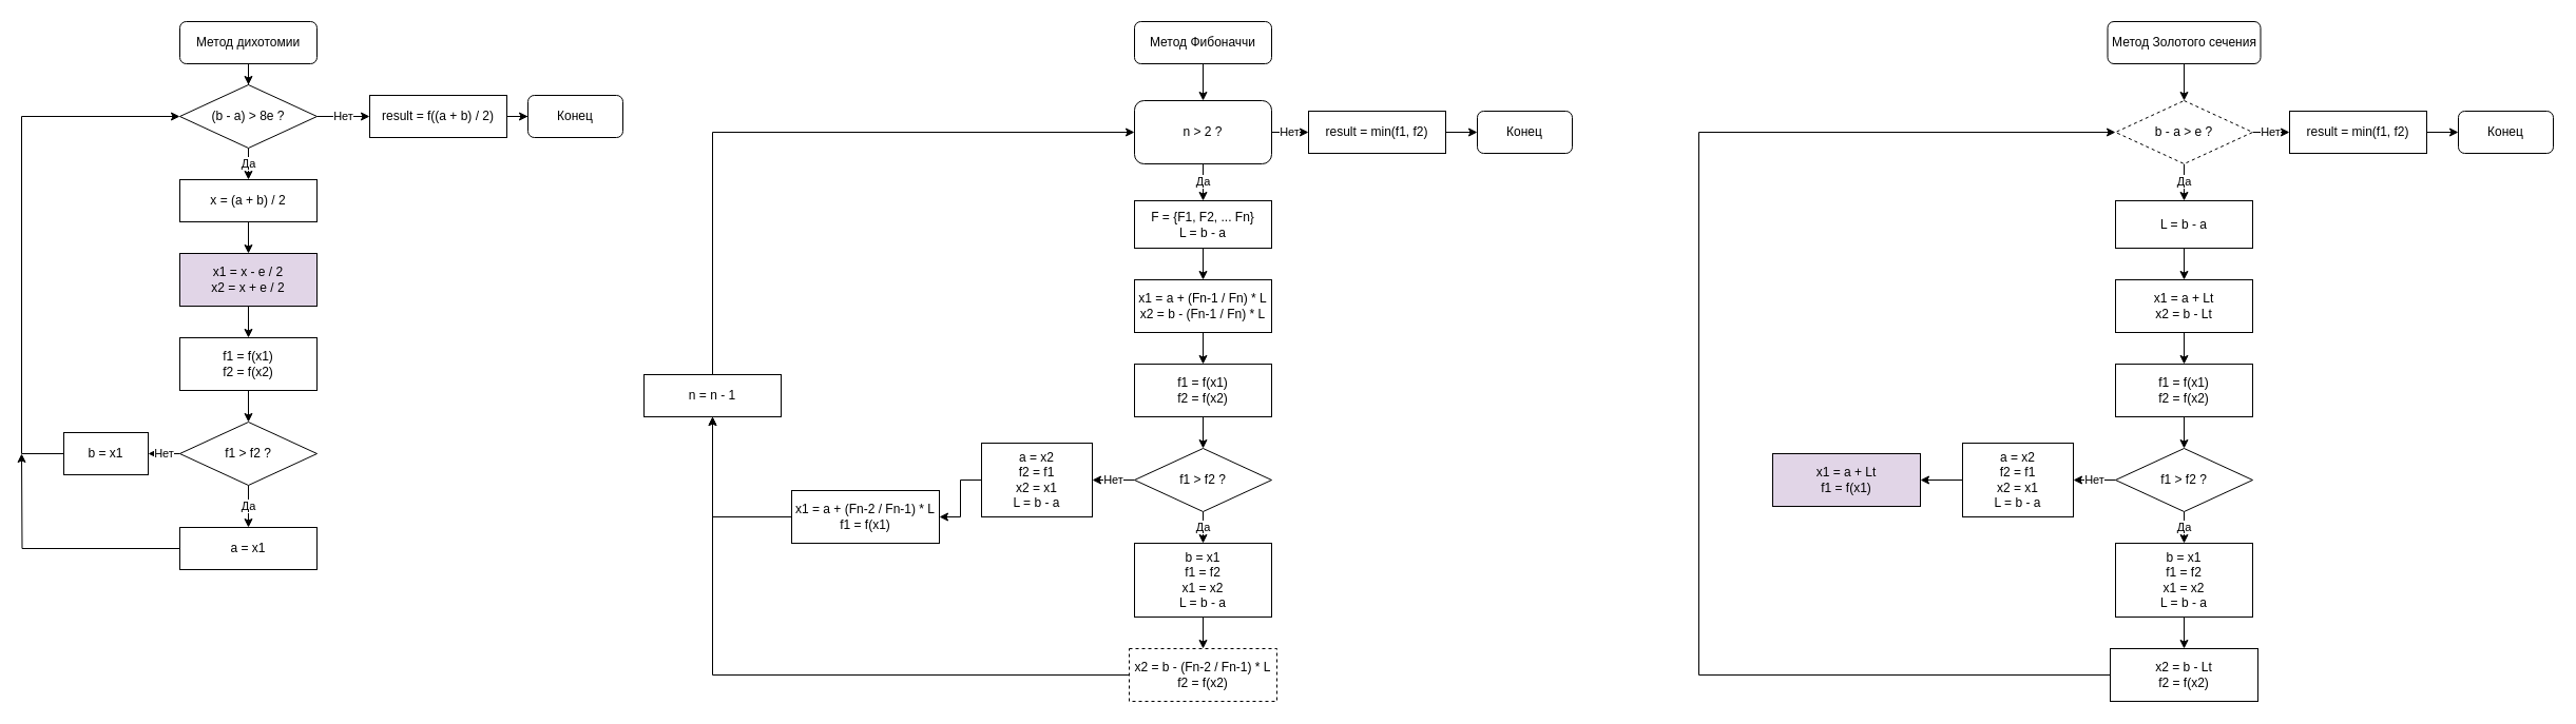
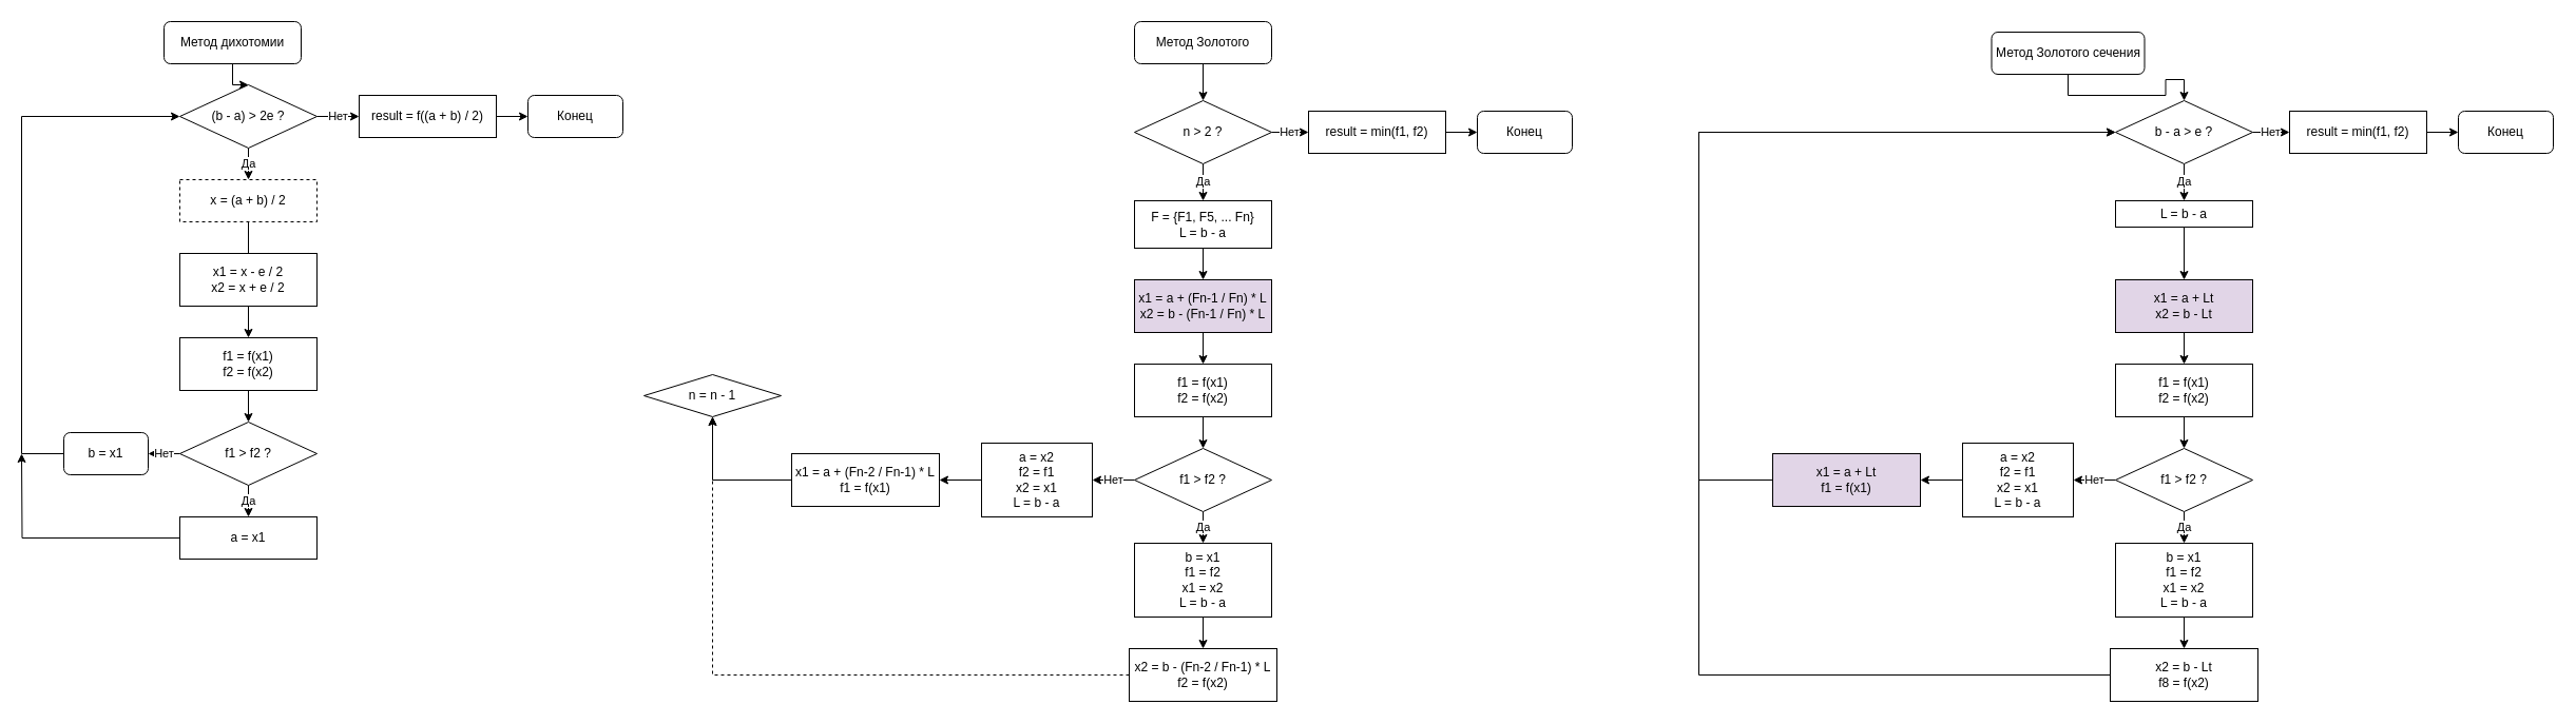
  <mxCell id="0" />
  <mxCell id="1" parent="0" />
  <mxCell id="2" value="" style="edgeStyle=orthogonalEdgeStyle;rounded=0;orthogonalLoop=1;jettySize=auto;html=1;" edge="1" parent="1" source="3" target="19"><mxGeometry relative="1" as="geometry" /></mxCell>
- <mxCell id="3" value="Метод дихотомии" style="rounded=1;whiteSpace=wrap;html=1;" vertex="1" parent="1"><mxGeometry x="170" y="20" width="130" height="40" as="geometry" /></mxCell>
- <mxCell id="4" style="edgeStyle=orthogonalEdgeStyle;rounded=0;orthogonalLoop=1;jettySize=auto;html=1;entryX=0.5;entryY=0;entryDx=0;entryDy=0;" edge="1" parent="1" source="5" target="7"><mxGeometry relative="1" as="geometry" /></mxCell>
- <mxCell id="5" value="x = (a + b) / 2" style="rounded=0;whiteSpace=wrap;html=1;" vertex="1" parent="1"><mxGeometry x="170" y="170" width="130" height="40" as="geometry" /></mxCell>
+ <mxCell id="3" value="Метод дихотомии" style="rounded=1;whiteSpace=wrap;html=1;" vertex="1" parent="1"><mxGeometry x="155" y="20" width="130" height="40" as="geometry" /></mxCell>
+ <mxCell id="4" style="edgeStyle=orthogonalEdgeStyle;rounded=0;orthogonalLoop=1;jettySize=auto;html=1;entryX=0.5;entryY=0;entryDx=0;entryDy=0;endArrow=none;" edge="1" parent="1" source="5" target="7"><mxGeometry relative="1" as="geometry" /></mxCell>
+ <mxCell id="5" value="x = (a + b) / 2" style="rounded=0;whiteSpace=wrap;html=1;dashed=1;" vertex="1" parent="1"><mxGeometry x="170" y="170" width="130" height="40" as="geometry" /></mxCell>
  <mxCell id="6" style="edgeStyle=orthogonalEdgeStyle;rounded=0;orthogonalLoop=1;jettySize=auto;html=1;entryX=0.5;entryY=0;entryDx=0;entryDy=0;" edge="1" parent="1" source="7" target="9"><mxGeometry relative="1" as="geometry" /></mxCell>
- <mxCell id="7" value="x1 = x - e / 2&lt;br&gt;x2 = x + e / 2" style="rounded=0;whiteSpace=wrap;html=1;fillColor=#e1d5e7;" vertex="1" parent="1"><mxGeometry x="170" y="240" width="130" height="50" as="geometry" /></mxCell>
+ <mxCell id="7" value="x1 = x - e / 2&lt;br&gt;x2 = x + e / 2" style="rounded=0;whiteSpace=wrap;html=1;" vertex="1" parent="1"><mxGeometry x="170" y="240" width="130" height="50" as="geometry" /></mxCell>
  <mxCell id="8" style="edgeStyle=orthogonalEdgeStyle;rounded=0;orthogonalLoop=1;jettySize=auto;html=1;entryX=0.5;entryY=0;entryDx=0;entryDy=0;" edge="1" parent="1" source="9" target="12"><mxGeometry relative="1" as="geometry" /></mxCell>
  <mxCell id="9" value="f1 = f(x1)&lt;br&gt;f2 = f(x2)" style="rounded=0;whiteSpace=wrap;html=1;" vertex="1" parent="1"><mxGeometry x="170" y="320" width="130" height="50" as="geometry" /></mxCell>
  <mxCell id="10" value="Да" style="edgeStyle=orthogonalEdgeStyle;rounded=0;orthogonalLoop=1;jettySize=auto;html=1;entryX=0.5;entryY=0;entryDx=0;entryDy=0;" edge="1" parent="1" source="12" target="14"><mxGeometry relative="1" as="geometry" /></mxCell>
  <mxCell id="11" value="Нет" style="edgeStyle=orthogonalEdgeStyle;rounded=0;orthogonalLoop=1;jettySize=auto;html=1;" edge="1" parent="1" source="12" target="16"><mxGeometry relative="1" as="geometry" /></mxCell>
  <mxCell id="12" value="f1 &amp;gt; f2 ?" style="rhombus;whiteSpace=wrap;html=1;" vertex="1" parent="1"><mxGeometry x="170" y="400" width="130" height="60" as="geometry" /></mxCell>
  <mxCell id="13" style="edgeStyle=orthogonalEdgeStyle;rounded=0;orthogonalLoop=1;jettySize=auto;html=1;" edge="1" parent="1" source="14"><mxGeometry relative="1" as="geometry"><mxPoint x="20" y="430" as="targetPoint" /></mxGeometry></mxCell>
- <mxCell id="14" value="a = x1" style="rounded=0;whiteSpace=wrap;html=1;" vertex="1" parent="1"><mxGeometry x="170" y="500" width="130" height="40" as="geometry" /></mxCell>
+ <mxCell id="14" value="a = x1" style="rounded=0;whiteSpace=wrap;html=1;" vertex="1" parent="1"><mxGeometry x="170" y="490" width="130" height="40" as="geometry" /></mxCell>
  <mxCell id="15" style="edgeStyle=orthogonalEdgeStyle;rounded=0;orthogonalLoop=1;jettySize=auto;html=1;entryX=0;entryY=0.5;entryDx=0;entryDy=0;" edge="1" parent="1" source="16" target="19"><mxGeometry relative="1" as="geometry"><Array as="points"><mxPoint x="20" y="430" /><mxPoint x="20" y="110" /></Array></mxGeometry></mxCell>
- <mxCell id="16" value="b = x1" style="rounded=0;whiteSpace=wrap;html=1;" vertex="1" parent="1"><mxGeometry x="60" y="410" width="80" height="40" as="geometry" /></mxCell>
+ <mxCell id="16" value="b = x1" style="whiteSpace=wrap;html=1;rounded=1;" vertex="1" parent="1"><mxGeometry x="60" y="410" width="80" height="40" as="geometry" /></mxCell>
  <mxCell id="17" value="Да" style="edgeStyle=orthogonalEdgeStyle;rounded=0;orthogonalLoop=1;jettySize=auto;html=1;entryX=0.5;entryY=0;entryDx=0;entryDy=0;" edge="1" parent="1" source="19" target="5"><mxGeometry relative="1" as="geometry" /></mxCell>
  <mxCell id="18" value="Нет" style="edgeStyle=orthogonalEdgeStyle;rounded=0;orthogonalLoop=1;jettySize=auto;html=1;entryX=0;entryY=0.5;entryDx=0;entryDy=0;" edge="1" parent="1" source="19" target="21"><mxGeometry relative="1" as="geometry" /></mxCell>
- <mxCell id="19" value="(b - a) &amp;gt; 8e ?" style="rhombus;whiteSpace=wrap;html=1;" vertex="1" parent="1"><mxGeometry x="170" y="80" width="130" height="60" as="geometry" /></mxCell>
+ <mxCell id="19" value="(b - a) &amp;gt; 2e ?" style="rhombus;whiteSpace=wrap;html=1;" vertex="1" parent="1"><mxGeometry x="170" y="80" width="130" height="60" as="geometry" /></mxCell>
  <mxCell id="20" value="" style="edgeStyle=orthogonalEdgeStyle;rounded=0;orthogonalLoop=1;jettySize=auto;html=1;" edge="1" parent="1" source="21" target="22"><mxGeometry relative="1" as="geometry" /></mxCell>
- <mxCell id="21" value="result = f((a + b) / 2)" style="rounded=0;whiteSpace=wrap;html=1;" vertex="1" parent="1"><mxGeometry x="350" y="90" width="130" height="40" as="geometry" /></mxCell>
+ <mxCell id="21" value="result = f((a + b) / 2)" style="rounded=0;whiteSpace=wrap;html=1;" vertex="1" parent="1"><mxGeometry x="340" y="90" width="130" height="40" as="geometry" /></mxCell>
  <mxCell id="22" value="Конец" style="rounded=1;whiteSpace=wrap;html=1;" vertex="1" parent="1"><mxGeometry x="500" y="90" width="90" height="40" as="geometry" /></mxCell>
  <mxCell id="23" value="" style="edgeStyle=orthogonalEdgeStyle;rounded=0;orthogonalLoop=1;jettySize=auto;html=1;" edge="1" parent="1" source="24" target="44"><mxGeometry relative="1" as="geometry" /></mxCell>
- <mxCell id="24" value="Метод Фибоначчи" style="rounded=1;whiteSpace=wrap;html=1;" vertex="1" parent="1"><mxGeometry x="1075" y="20" width="130" height="40" as="geometry" /></mxCell>
+ <mxCell id="24" value="Метод Золотого" style="rounded=1;whiteSpace=wrap;html=1;" vertex="1" parent="1"><mxGeometry x="1075" y="20" width="130" height="40" as="geometry" /></mxCell>
  <mxCell id="25" style="edgeStyle=orthogonalEdgeStyle;rounded=0;orthogonalLoop=1;jettySize=auto;html=1;entryX=0.5;entryY=0;entryDx=0;entryDy=0;" edge="1" parent="1" source="26" target="28"><mxGeometry relative="1" as="geometry" /></mxCell>
- <mxCell id="26" value="F = {F1, F2, ... Fn}&lt;br&gt;L = b - a" style="rounded=0;whiteSpace=wrap;html=1;" vertex="1" parent="1"><mxGeometry x="1075" y="190" width="130" height="45" as="geometry" /></mxCell>
+ <mxCell id="26" value="F = {F1, F5, ... Fn}&lt;br&gt;L = b - a" style="rounded=0;whiteSpace=wrap;html=1;" vertex="1" parent="1"><mxGeometry x="1075" y="190" width="130" height="45" as="geometry" /></mxCell>
  <mxCell id="27" value="" style="edgeStyle=orthogonalEdgeStyle;rounded=0;orthogonalLoop=1;jettySize=auto;html=1;" edge="1" parent="1" source="28" target="30"><mxGeometry relative="1" as="geometry" /></mxCell>
- <mxCell id="28" value="x1 = a + (Fn-1 / Fn) * L&lt;br&gt;x2 = b - (Fn-1 / Fn) * L" style="rounded=0;whiteSpace=wrap;html=1;" vertex="1" parent="1"><mxGeometry x="1075" y="265" width="130" height="50" as="geometry" /></mxCell>
+ <mxCell id="28" value="x1 = a + (Fn-1 / Fn) * L&lt;br&gt;x2 = b - (Fn-1 / Fn) * L" style="rounded=0;whiteSpace=wrap;html=1;fillColor=#e1d5e7;" vertex="1" parent="1"><mxGeometry x="1075" y="265" width="130" height="50" as="geometry" /></mxCell>
  <mxCell id="29" value="" style="edgeStyle=orthogonalEdgeStyle;rounded=0;orthogonalLoop=1;jettySize=auto;html=1;" edge="1" parent="1" source="30" target="33"><mxGeometry relative="1" as="geometry" /></mxCell>
  <mxCell id="30" value="f1 = f(x1)&lt;br&gt;f2 = f(x2)" style="rounded=0;whiteSpace=wrap;html=1;" vertex="1" parent="1"><mxGeometry x="1075" y="345" width="130" height="50" as="geometry" /></mxCell>
  <mxCell id="31" value="Да" style="edgeStyle=orthogonalEdgeStyle;rounded=0;orthogonalLoop=1;jettySize=auto;html=1;" edge="1" parent="1" source="33" target="35"><mxGeometry relative="1" as="geometry" /></mxCell>
  <mxCell id="32" value="Нет" style="edgeStyle=orthogonalEdgeStyle;rounded=0;orthogonalLoop=1;jettySize=auto;html=1;" edge="1" parent="1" source="33" target="39"><mxGeometry relative="1" as="geometry" /></mxCell>
  <mxCell id="33" value="f1 &amp;gt; f2 ?" style="rhombus;whiteSpace=wrap;html=1;" vertex="1" parent="1"><mxGeometry x="1075" y="425" width="130" height="60" as="geometry" /></mxCell>
  <mxCell id="34" value="" style="edgeStyle=orthogonalEdgeStyle;rounded=0;orthogonalLoop=1;jettySize=auto;html=1;" edge="1" parent="1" source="35" target="37"><mxGeometry relative="1" as="geometry" /></mxCell>
  <mxCell id="35" value="b = x1&lt;br&gt;f1 = f2&lt;br&gt;x1 = x2&lt;br&gt;L = b - a" style="rounded=0;whiteSpace=wrap;html=1;" vertex="1" parent="1"><mxGeometry x="1075" y="515" width="130" height="70" as="geometry" /></mxCell>
- <mxCell id="36" style="edgeStyle=orthogonalEdgeStyle;rounded=0;orthogonalLoop=1;jettySize=auto;html=1;entryX=0.5;entryY=1;entryDx=0;entryDy=0;" edge="1" parent="1" source="37" target="46"><mxGeometry relative="1" as="geometry" /></mxCell>
- <mxCell id="37" value="x2 = b - (Fn-2 / Fn-1) * L&lt;br&gt;f2 = f(x2)" style="rounded=0;whiteSpace=wrap;html=1;dashed=1;" vertex="1" parent="1"><mxGeometry x="1070" y="615" width="140" height="50" as="geometry" /></mxCell>
+ <mxCell id="36" style="edgeStyle=orthogonalEdgeStyle;rounded=0;orthogonalLoop=1;jettySize=auto;html=1;entryX=0.5;entryY=1;entryDx=0;entryDy=0;dashed=1;" edge="1" parent="1" source="37" target="46"><mxGeometry relative="1" as="geometry" /></mxCell>
+ <mxCell id="37" value="x2 = b - (Fn-2 / Fn-1) * L&lt;br&gt;f2 = f(x2)" style="rounded=0;whiteSpace=wrap;html=1;" vertex="1" parent="1"><mxGeometry x="1070" y="615" width="140" height="50" as="geometry" /></mxCell>
  <mxCell id="38" value="" style="edgeStyle=orthogonalEdgeStyle;rounded=0;orthogonalLoop=1;jettySize=auto;html=1;" edge="1" parent="1" source="39" target="41"><mxGeometry relative="1" as="geometry" /></mxCell>
  <mxCell id="39" value="a = x2&lt;br&gt;f2 = f1&lt;br&gt;x2 = x1&lt;br&gt;L = b - a" style="rounded=0;whiteSpace=wrap;html=1;" vertex="1" parent="1"><mxGeometry x="930" y="420" width="105" height="70" as="geometry" /></mxCell>
  <mxCell id="40" style="edgeStyle=orthogonalEdgeStyle;rounded=0;orthogonalLoop=1;jettySize=auto;html=1;entryX=0.5;entryY=1;entryDx=0;entryDy=0;" edge="1" parent="1" source="41" target="46"><mxGeometry relative="1" as="geometry" /></mxCell>
- <mxCell id="41" value="x1 = a + (Fn-2 / Fn-1) * L&lt;br&gt;f1 = f(x1)" style="rounded=0;whiteSpace=wrap;html=1;" vertex="1" parent="1"><mxGeometry x="750" y="465" width="140" height="50" as="geometry" /></mxCell>
+ <mxCell id="41" value="x1 = a + (Fn-2 / Fn-1) * L&lt;br&gt;f1 = f(x1)" style="rounded=0;whiteSpace=wrap;html=1;" vertex="1" parent="1"><mxGeometry x="750" y="430" width="140" height="50" as="geometry" /></mxCell>
  <mxCell id="42" value="Да" style="edgeStyle=orthogonalEdgeStyle;rounded=0;orthogonalLoop=1;jettySize=auto;html=1;entryX=0.5;entryY=0;entryDx=0;entryDy=0;" edge="1" parent="1" source="44" target="26"><mxGeometry relative="1" as="geometry" /></mxCell>
  <mxCell id="43" value="Нет" style="edgeStyle=orthogonalEdgeStyle;rounded=0;orthogonalLoop=1;jettySize=auto;html=1;" edge="1" parent="1" source="44" target="48"><mxGeometry relative="1" as="geometry" /></mxCell>
- <mxCell id="44" value="n &amp;gt; 2 ?" style="whiteSpace=wrap;html=1;rounded=1;" vertex="1" parent="1"><mxGeometry x="1075" y="95" width="130" height="60" as="geometry" /></mxCell>
- <mxCell id="45" style="edgeStyle=orthogonalEdgeStyle;rounded=0;orthogonalLoop=1;jettySize=auto;html=1;entryX=0;entryY=0.5;entryDx=0;entryDy=0;" edge="1" parent="1" source="46" target="44"><mxGeometry relative="1" as="geometry"><Array as="points"><mxPoint x="675" y="125" /></Array></mxGeometry></mxCell>
- <mxCell id="46" value="n = n - 1" style="rounded=0;whiteSpace=wrap;html=1;" vertex="1" parent="1"><mxGeometry x="610" y="355" width="130" height="40" as="geometry" /></mxCell>
+ <mxCell id="44" value="n &amp;gt; 2 ?" style="rhombus;whiteSpace=wrap;html=1;" vertex="1" parent="1"><mxGeometry x="1075" y="95" width="130" height="60" as="geometry" /></mxCell>
+ <mxCell id="46" value="n = n - 1" style="rhombus;whiteSpace=wrap;html=1;" vertex="1" parent="1"><mxGeometry x="610" y="355" width="130" height="40" as="geometry" /></mxCell>
  <mxCell id="47" value="" style="edgeStyle=orthogonalEdgeStyle;rounded=0;orthogonalLoop=1;jettySize=auto;html=1;" edge="1" parent="1" source="48" target="49"><mxGeometry relative="1" as="geometry" /></mxCell>
  <mxCell id="48" value="result = min(f1, f2)" style="rounded=0;whiteSpace=wrap;html=1;" vertex="1" parent="1"><mxGeometry x="1240" y="105" width="130" height="40" as="geometry" /></mxCell>
  <mxCell id="49" value="Конец" style="rounded=1;whiteSpace=wrap;html=1;" vertex="1" parent="1"><mxGeometry x="1400" y="105" width="90" height="40" as="geometry" /></mxCell>
  <mxCell id="50" value="" style="edgeStyle=orthogonalEdgeStyle;rounded=0;orthogonalLoop=1;jettySize=auto;html=1;" edge="1" parent="1" source="51" target="71"><mxGeometry relative="1" as="geometry" /></mxCell>
- <mxCell id="51" value="Метод Золотого сечения" style="rounded=1;whiteSpace=wrap;html=1;" vertex="1" parent="1"><mxGeometry x="1997.5" y="20" width="145" height="40" as="geometry" /></mxCell>
+ <mxCell id="51" value="Метод Золотого сечения" style="rounded=1;whiteSpace=wrap;html=1;" vertex="1" parent="1"><mxGeometry x="1887.5" y="30" width="145" height="40" as="geometry" /></mxCell>
  <mxCell id="52" style="edgeStyle=orthogonalEdgeStyle;rounded=0;orthogonalLoop=1;jettySize=auto;html=1;entryX=0.5;entryY=0;entryDx=0;entryDy=0;" edge="1" parent="1" source="53" target="55"><mxGeometry relative="1" as="geometry" /></mxCell>
- <mxCell id="53" value="L = b - a" style="rounded=0;whiteSpace=wrap;html=1;" vertex="1" parent="1"><mxGeometry x="2005" y="190" width="130" height="45" as="geometry" /></mxCell>
+ <mxCell id="53" value="L = b - a" style="rounded=0;whiteSpace=wrap;html=1;" vertex="1" parent="1"><mxGeometry x="2005" y="190" width="130" height="25" as="geometry" /></mxCell>
  <mxCell id="54" value="" style="edgeStyle=orthogonalEdgeStyle;rounded=0;orthogonalLoop=1;jettySize=auto;html=1;" edge="1" parent="1" source="55" target="57"><mxGeometry relative="1" as="geometry" /></mxCell>
- <mxCell id="55" value="x1 = a + Lt&lt;br&gt;x2 = b - Lt" style="rounded=0;whiteSpace=wrap;html=1;" vertex="1" parent="1"><mxGeometry x="2005" y="265" width="130" height="50" as="geometry" /></mxCell>
+ <mxCell id="55" value="x1 = a + Lt&lt;br&gt;x2 = b - Lt" style="rounded=0;whiteSpace=wrap;html=1;fillColor=#e1d5e7;" vertex="1" parent="1"><mxGeometry x="2005" y="265" width="130" height="50" as="geometry" /></mxCell>
  <mxCell id="56" value="" style="edgeStyle=orthogonalEdgeStyle;rounded=0;orthogonalLoop=1;jettySize=auto;html=1;" edge="1" parent="1" source="57" target="60"><mxGeometry relative="1" as="geometry" /></mxCell>
  <mxCell id="57" value="f1 = f(x1)&lt;br&gt;f2 = f(x2)" style="rounded=0;whiteSpace=wrap;html=1;" vertex="1" parent="1"><mxGeometry x="2005" y="345" width="130" height="50" as="geometry" /></mxCell>
  <mxCell id="58" value="Да" style="edgeStyle=orthogonalEdgeStyle;rounded=0;orthogonalLoop=1;jettySize=auto;html=1;" edge="1" parent="1" source="60" target="62"><mxGeometry relative="1" as="geometry" /></mxCell>
  <mxCell id="59" value="Нет" style="edgeStyle=orthogonalEdgeStyle;rounded=0;orthogonalLoop=1;jettySize=auto;html=1;" edge="1" parent="1" source="60" target="66"><mxGeometry relative="1" as="geometry" /></mxCell>
  <mxCell id="60" value="f1 &amp;gt; f2 ?" style="rhombus;whiteSpace=wrap;html=1;" vertex="1" parent="1"><mxGeometry x="2005" y="425" width="130" height="60" as="geometry" /></mxCell>
  <mxCell id="61" value="" style="edgeStyle=orthogonalEdgeStyle;rounded=0;orthogonalLoop=1;jettySize=auto;html=1;" edge="1" parent="1" source="62" target="64"><mxGeometry relative="1" as="geometry" /></mxCell>
  <mxCell id="62" value="b = x1&lt;br&gt;f1 = f2&lt;br&gt;x1 = x2&lt;br&gt;L = b - a" style="rounded=0;whiteSpace=wrap;html=1;" vertex="1" parent="1"><mxGeometry x="2005" y="515" width="130" height="70" as="geometry" /></mxCell>
  <mxCell id="63" style="edgeStyle=orthogonalEdgeStyle;rounded=0;orthogonalLoop=1;jettySize=auto;html=1;entryX=0;entryY=0.5;entryDx=0;entryDy=0;" edge="1" parent="1" source="64" target="71"><mxGeometry relative="1" as="geometry"><Array as="points"><mxPoint x="1610" y="640" /><mxPoint x="1610" y="125" /></Array></mxGeometry></mxCell>
- <mxCell id="64" value="x2 = b - Lt&lt;br&gt;f2 = f(x2)" style="rounded=0;whiteSpace=wrap;html=1;" vertex="1" parent="1"><mxGeometry x="2000" y="615" width="140" height="50" as="geometry" /></mxCell>
+ <mxCell id="64" value="x2 = b - Lt&lt;br&gt;f8 = f(x2)" style="rounded=0;whiteSpace=wrap;html=1;" vertex="1" parent="1"><mxGeometry x="2000" y="615" width="140" height="50" as="geometry" /></mxCell>
  <mxCell id="65" value="" style="edgeStyle=orthogonalEdgeStyle;rounded=0;orthogonalLoop=1;jettySize=auto;html=1;" edge="1" parent="1" source="66" target="68"><mxGeometry relative="1" as="geometry" /></mxCell>
  <mxCell id="66" value="a = x2&lt;br&gt;f2 = f1&lt;br&gt;x2 = x1&lt;br&gt;L = b - a" style="rounded=0;whiteSpace=wrap;html=1;" vertex="1" parent="1"><mxGeometry x="1860" y="420" width="105" height="70" as="geometry" /></mxCell>
+ <mxCell id="67" style="edgeStyle=orthogonalEdgeStyle;rounded=0;orthogonalLoop=1;jettySize=auto;html=1;entryX=0;entryY=0.5;entryDx=0;entryDy=0;" edge="1" parent="1" source="68" target="71"><mxGeometry relative="1" as="geometry"><Array as="points"><mxPoint x="1610" y="455" /><mxPoint x="1610" y="125" /></Array></mxGeometry></mxCell>
  <mxCell id="68" value="x1 = a + Lt&lt;br&gt;f1 = f(x1)" style="rounded=0;whiteSpace=wrap;html=1;fillColor=#e1d5e7;" vertex="1" parent="1"><mxGeometry x="1680" y="430" width="140" height="50" as="geometry" /></mxCell>
  <mxCell id="69" value="Да" style="edgeStyle=orthogonalEdgeStyle;rounded=0;orthogonalLoop=1;jettySize=auto;html=1;entryX=0.5;entryY=0;entryDx=0;entryDy=0;" edge="1" parent="1" source="71" target="53"><mxGeometry relative="1" as="geometry" /></mxCell>
  <mxCell id="70" value="Нет" style="edgeStyle=orthogonalEdgeStyle;rounded=0;orthogonalLoop=1;jettySize=auto;html=1;" edge="1" parent="1" source="71" target="73"><mxGeometry relative="1" as="geometry" /></mxCell>
- <mxCell id="71" value="b - a &amp;gt; e ?" style="rhombus;whiteSpace=wrap;html=1;dashed=1;" vertex="1" parent="1"><mxGeometry x="2005" y="95" width="130" height="60" as="geometry" /></mxCell>
+ <mxCell id="71" value="b - a &amp;gt; e ?" style="rhombus;whiteSpace=wrap;html=1;" vertex="1" parent="1"><mxGeometry x="2005" y="95" width="130" height="60" as="geometry" /></mxCell>
  <mxCell id="72" value="" style="edgeStyle=orthogonalEdgeStyle;rounded=0;orthogonalLoop=1;jettySize=auto;html=1;" edge="1" parent="1" source="73" target="74"><mxGeometry relative="1" as="geometry" /></mxCell>
  <mxCell id="73" value="result = min(f1, f2)" style="rounded=0;whiteSpace=wrap;html=1;" vertex="1" parent="1"><mxGeometry x="2170" y="105" width="130" height="40" as="geometry" /></mxCell>
  <mxCell id="74" value="Конец" style="rounded=1;whiteSpace=wrap;html=1;" vertex="1" parent="1"><mxGeometry x="2330" y="105" width="90" height="40" as="geometry" /></mxCell>
